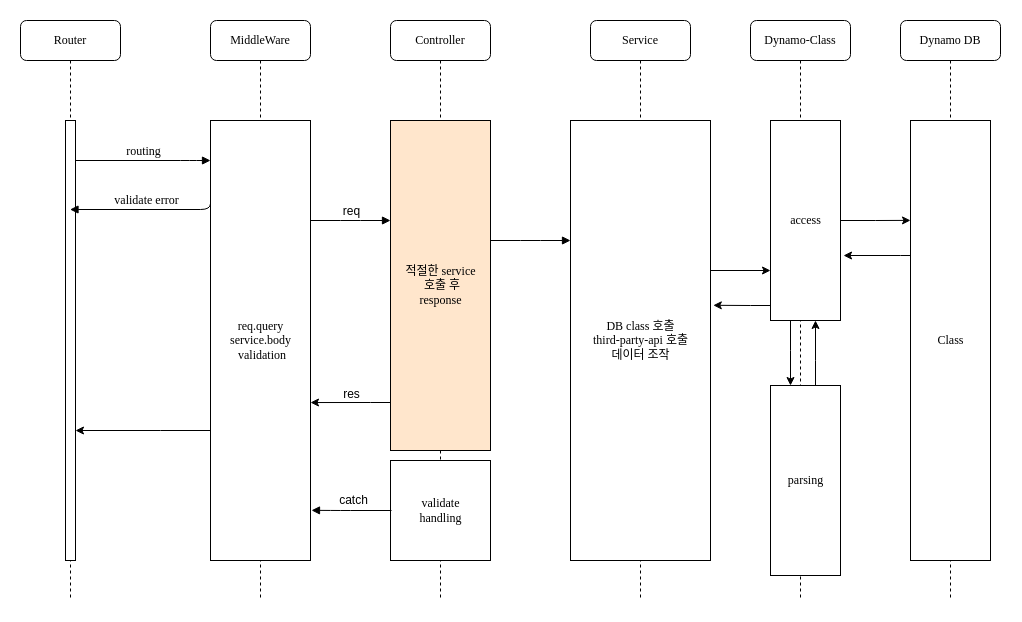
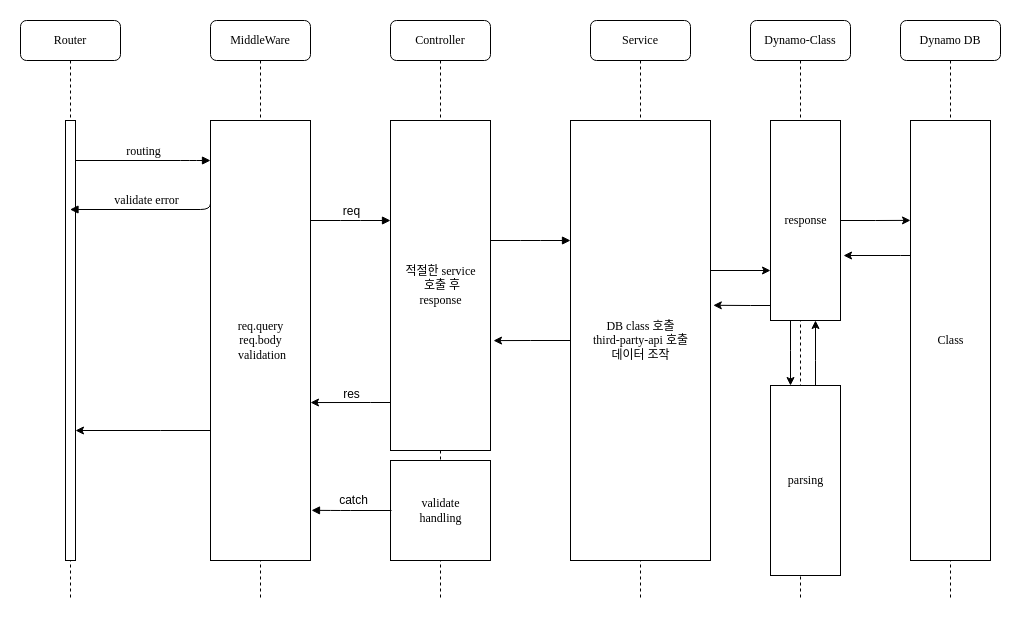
  <mxCell id="0" />
  <mxCell id="1" parent="0" />
  <mxCell id="2" value="MiddleWare" style="shape=umlLifeline;perimeter=lifelinePerimeter;whiteSpace=wrap;html=1;container=1;collapsible=0;recursiveResize=0;outlineConnect=0;rounded=1;shadow=0;comic=0;labelBackgroundColor=none;strokeWidth=1;fontFamily=Verdana;fontSize=12;align=center;" parent="1" vertex="1"><mxGeometry x="210" y="20" width="100" height="580" as="geometry" /></mxCell>
- <mxCell id="3" value="req.query&lt;br&gt;service.body&lt;br&gt;&amp;nbsp;validation" style="html=1;points=[];perimeter=orthogonalPerimeter;rounded=0;shadow=0;comic=0;labelBackgroundColor=none;strokeWidth=1;fontFamily=Verdana;fontSize=12;align=center;" parent="2" vertex="1"><mxGeometry y="100" width="100" height="440" as="geometry" /></mxCell>
+ <mxCell id="3" value="req.query&lt;br&gt;req.body&lt;br&gt;&amp;nbsp;validation" style="html=1;points=[];perimeter=orthogonalPerimeter;rounded=0;shadow=0;comic=0;labelBackgroundColor=none;strokeWidth=1;fontFamily=Verdana;fontSize=12;align=center;" parent="2" vertex="1"><mxGeometry y="100" width="100" height="440" as="geometry" /></mxCell>
  <mxCell id="4" value="Controller" style="shape=umlLifeline;perimeter=lifelinePerimeter;whiteSpace=wrap;html=1;container=1;collapsible=0;recursiveResize=0;outlineConnect=0;rounded=1;shadow=0;comic=0;labelBackgroundColor=none;strokeWidth=1;fontFamily=Verdana;fontSize=12;align=center;" parent="1" vertex="1"><mxGeometry x="390" y="20" width="100" height="580" as="geometry" /></mxCell>
- <mxCell id="5" value="적절한 service&lt;br&gt;&amp;nbsp;호출 후 &lt;br&gt;response" style="html=1;points=[];perimeter=orthogonalPerimeter;rounded=0;shadow=0;comic=0;labelBackgroundColor=none;strokeWidth=1;fontFamily=Verdana;fontSize=12;align=center;fillColor=#ffe6cc;" parent="4" vertex="1"><mxGeometry y="100" width="100" height="330" as="geometry" /></mxCell>
+ <mxCell id="5" value="적절한 service&lt;br&gt;&amp;nbsp;호출 후 &lt;br&gt;response" style="html=1;points=[];perimeter=orthogonalPerimeter;rounded=0;shadow=0;comic=0;labelBackgroundColor=none;strokeWidth=1;fontFamily=Verdana;fontSize=12;align=center;" parent="4" vertex="1"><mxGeometry y="100" width="100" height="330" as="geometry" /></mxCell>
  <mxCell id="6" value="Service" style="shape=umlLifeline;perimeter=lifelinePerimeter;whiteSpace=wrap;html=1;container=1;collapsible=0;recursiveResize=0;outlineConnect=0;rounded=1;shadow=0;comic=0;labelBackgroundColor=none;strokeWidth=1;fontFamily=Verdana;fontSize=12;align=center;" parent="1" vertex="1"><mxGeometry x="590" y="20" width="100" height="580" as="geometry" /></mxCell>
  <mxCell id="7" value="Dynamo-Class" style="shape=umlLifeline;perimeter=lifelinePerimeter;whiteSpace=wrap;html=1;container=1;collapsible=0;recursiveResize=0;outlineConnect=0;rounded=1;shadow=0;comic=0;labelBackgroundColor=none;strokeWidth=1;fontFamily=Verdana;fontSize=12;align=center;" parent="1" vertex="1"><mxGeometry x="750" y="20" width="100" height="580" as="geometry" /></mxCell>
  <mxCell id="8" value="Dynamo DB" style="shape=umlLifeline;perimeter=lifelinePerimeter;whiteSpace=wrap;html=1;container=1;collapsible=0;recursiveResize=0;outlineConnect=0;rounded=1;shadow=0;comic=0;labelBackgroundColor=none;strokeWidth=1;fontFamily=Verdana;fontSize=12;align=center;" parent="1" vertex="1"><mxGeometry x="900" y="20" width="100" height="580" as="geometry" /></mxCell>
  <mxCell id="9" value="Router" style="shape=umlLifeline;perimeter=lifelinePerimeter;whiteSpace=wrap;html=1;container=1;collapsible=0;recursiveResize=0;outlineConnect=0;rounded=1;shadow=0;comic=0;labelBackgroundColor=none;strokeWidth=1;fontFamily=Verdana;fontSize=12;align=center;" parent="1" vertex="1"><mxGeometry x="20" y="20" width="100" height="580" as="geometry" /></mxCell>
  <mxCell id="10" value="" style="html=1;points=[];perimeter=orthogonalPerimeter;rounded=0;shadow=0;comic=0;labelBackgroundColor=none;strokeWidth=1;fontFamily=Verdana;fontSize=12;align=center;" parent="9" vertex="1"><mxGeometry x="45" y="100" width="10" height="440" as="geometry" /></mxCell>
  <mxCell id="11" style="edgeStyle=orthogonalEdgeStyle;rounded=0;orthogonalLoop=1;jettySize=auto;html=1;entryX=0;entryY=0.75;entryDx=0;entryDy=0;entryPerimeter=0;" parent="1" source="13" target="17" edge="1"><mxGeometry relative="1" as="geometry"><Array as="points"><mxPoint x="710" y="270" /><mxPoint x="710" y="270" /></Array></mxGeometry></mxCell>
+ <mxCell id="12" style="edgeStyle=orthogonalEdgeStyle;rounded=0;orthogonalLoop=1;jettySize=auto;html=1;entryX=1.03;entryY=0.667;entryDx=0;entryDy=0;entryPerimeter=0;" edge="1" parent="1" source="13" target="5"><mxGeometry relative="1" as="geometry" /></mxCell>
  <mxCell id="13" value="DB class 호출&lt;br&gt;third-party-api 호출&lt;br&gt;데이터 조작" style="html=1;points=[];perimeter=orthogonalPerimeter;rounded=0;shadow=0;comic=0;labelBackgroundColor=none;strokeWidth=1;fontFamily=Verdana;fontSize=12;align=center;" parent="1" vertex="1"><mxGeometry x="570" y="120" width="140" height="440" as="geometry" /></mxCell>
  <mxCell id="14" style="edgeStyle=orthogonalEdgeStyle;rounded=0;orthogonalLoop=1;jettySize=auto;html=1;entryX=0;entryY=0.227;entryDx=0;entryDy=0;entryPerimeter=0;" parent="1" source="17" target="20" edge="1"><mxGeometry relative="1" as="geometry" /></mxCell>
  <mxCell id="15" style="edgeStyle=orthogonalEdgeStyle;rounded=0;orthogonalLoop=1;jettySize=auto;html=1;" parent="1" source="17" target="29" edge="1"><mxGeometry relative="1" as="geometry"><Array as="points"><mxPoint x="790" y="350" /><mxPoint x="790" y="350" /></Array></mxGeometry></mxCell>
  <mxCell id="16" style="edgeStyle=orthogonalEdgeStyle;rounded=0;orthogonalLoop=1;jettySize=auto;html=1;entryX=1.02;entryY=0.42;entryDx=0;entryDy=0;entryPerimeter=0;" edge="1" parent="1" source="17" target="13"><mxGeometry relative="1" as="geometry"><Array as="points"><mxPoint x="750" y="305" /><mxPoint x="750" y="305" /></Array></mxGeometry></mxCell>
- <mxCell id="17" value="access" style="html=1;points=[];perimeter=orthogonalPerimeter;rounded=0;shadow=0;comic=0;labelBackgroundColor=none;strokeWidth=1;fontFamily=Verdana;fontSize=12;align=center;" parent="1" vertex="1"><mxGeometry x="770" y="120" width="70" height="200" as="geometry" /></mxCell>
+ <mxCell id="17" value="response" style="html=1;points=[];perimeter=orthogonalPerimeter;rounded=0;shadow=0;comic=0;labelBackgroundColor=none;strokeWidth=1;fontFamily=Verdana;fontSize=12;align=center;" parent="1" vertex="1"><mxGeometry x="770" y="120" width="70" height="200" as="geometry" /></mxCell>
  <mxCell id="18" value="validate&lt;br&gt;handling" style="html=1;points=[];perimeter=orthogonalPerimeter;rounded=0;shadow=0;comic=0;labelBackgroundColor=none;strokeWidth=1;fontFamily=Verdana;fontSize=12;align=center;" parent="1" vertex="1"><mxGeometry x="390" y="460" width="100" height="100" as="geometry" /></mxCell>
  <mxCell id="19" style="edgeStyle=orthogonalEdgeStyle;rounded=0;orthogonalLoop=1;jettySize=auto;html=1;entryX=1.043;entryY=0.675;entryDx=0;entryDy=0;entryPerimeter=0;" parent="1" source="20" target="17" edge="1"><mxGeometry relative="1" as="geometry"><Array as="points"><mxPoint x="900" y="255" /><mxPoint x="900" y="255" /></Array></mxGeometry></mxCell>
  <mxCell id="20" value="Class" style="html=1;points=[];perimeter=orthogonalPerimeter;rounded=0;shadow=0;comic=0;labelBackgroundColor=none;strokeWidth=1;fontFamily=Verdana;fontSize=12;align=center;" parent="1" vertex="1"><mxGeometry x="910" y="120" width="80" height="440" as="geometry" /></mxCell>
  <mxCell id="21" value="routing" style="html=1;verticalAlign=bottom;endArrow=block;labelBackgroundColor=none;fontFamily=Verdana;fontSize=12;edgeStyle=elbowEdgeStyle;elbow=vertical;" parent="1" source="10" edge="1"><mxGeometry relative="1" as="geometry"><mxPoint x="140" y="130" as="sourcePoint" /><mxPoint x="210" y="160" as="targetPoint" /><Array as="points"><mxPoint x="190" y="160" /><mxPoint x="210" y="270" /><mxPoint x="180" y="330" /></Array></mxGeometry></mxCell>
  <mxCell id="22" value="" style="html=1;verticalAlign=bottom;endArrow=block;labelBackgroundColor=none;fontFamily=Verdana;fontSize=12;edgeStyle=elbowEdgeStyle;elbow=vertical;" parent="1" source="3" target="5" edge="1"><mxGeometry relative="1" as="geometry"><mxPoint x="290" y="140" as="sourcePoint" /><mxPoint x="430" y="230" as="targetPoint" /><Array as="points"><mxPoint x="350" y="220" /><mxPoint x="390" y="230" /></Array></mxGeometry></mxCell>
  <mxCell id="23" value="&lt;font style=&quot;font-size: 12px&quot;&gt;req&lt;/font&gt;" style="edgeLabel;html=1;align=center;verticalAlign=middle;resizable=0;points=[];" parent="22" vertex="1" connectable="0"><mxGeometry x="0.25" y="2" relative="1" as="geometry"><mxPoint x="-10" y="-8" as="offset" /></mxGeometry></mxCell>
  <mxCell id="24" value="validate error" style="html=1;verticalAlign=bottom;endArrow=block;labelBackgroundColor=none;fontFamily=Verdana;fontSize=12;edgeStyle=elbowEdgeStyle;elbow=vertical;exitX=0;exitY=0.175;exitDx=0;exitDy=0;exitPerimeter=0;" parent="1" source="3" target="9" edge="1"><mxGeometry relative="1" as="geometry"><mxPoint x="150" y="209" as="sourcePoint" /><mxPoint x="285" y="209" as="targetPoint" /><Array as="points"><mxPoint x="265" y="209" /><mxPoint x="285" y="319" /><mxPoint x="255" y="379" /></Array></mxGeometry></mxCell>
  <mxCell id="25" value="" style="html=1;verticalAlign=bottom;endArrow=block;labelBackgroundColor=none;fontFamily=Verdana;fontSize=12;edgeStyle=elbowEdgeStyle;elbow=horizontal;entryX=1.01;entryY=0.886;entryDx=0;entryDy=0;entryPerimeter=0;exitX=0.01;exitY=0.5;exitDx=0;exitDy=0;exitPerimeter=0;" parent="1" source="18" target="3" edge="1"><mxGeometry relative="1" as="geometry"><mxPoint x="370" y="530" as="sourcePoint" /><mxPoint x="400" y="230" as="targetPoint" /><Array as="points"><mxPoint x="340" y="531" /><mxPoint x="400" y="240" /></Array></mxGeometry></mxCell>
  <mxCell id="26" value="&lt;font style=&quot;font-size: 12px&quot;&gt;catch&lt;/font&gt;" style="edgeLabel;html=1;align=center;verticalAlign=middle;resizable=0;points=[];" parent="25" vertex="1" connectable="0"><mxGeometry x="0.25" y="2" relative="1" as="geometry"><mxPoint x="11" y="-13" as="offset" /></mxGeometry></mxCell>
  <mxCell id="27" value="" style="html=1;verticalAlign=bottom;endArrow=block;labelBackgroundColor=none;fontFamily=Verdana;fontSize=12;edgeStyle=elbowEdgeStyle;elbow=vertical;" parent="1" edge="1"><mxGeometry relative="1" as="geometry"><mxPoint x="490" y="240" as="sourcePoint" /><mxPoint x="570" y="240" as="targetPoint" /><Array as="points"><mxPoint x="530" y="240" /><mxPoint x="570" y="250" /></Array></mxGeometry></mxCell>
  <mxCell id="28" style="edgeStyle=orthogonalEdgeStyle;rounded=0;orthogonalLoop=1;jettySize=auto;html=1;entryX=0.643;entryY=1;entryDx=0;entryDy=0;entryPerimeter=0;" parent="1" source="29" target="17" edge="1"><mxGeometry relative="1" as="geometry"><Array as="points"><mxPoint x="815" y="360" /><mxPoint x="815" y="360" /></Array></mxGeometry></mxCell>
  <mxCell id="29" value="parsing" style="html=1;points=[];perimeter=orthogonalPerimeter;rounded=0;shadow=0;comic=0;labelBackgroundColor=none;strokeWidth=1;fontFamily=Verdana;fontSize=12;align=center;" parent="1" vertex="1"><mxGeometry x="770" y="385" width="70" height="190" as="geometry" /></mxCell>
  <mxCell id="30" style="edgeStyle=orthogonalEdgeStyle;rounded=0;orthogonalLoop=1;jettySize=auto;html=1;entryX=1;entryY=0.641;entryDx=0;entryDy=0;entryPerimeter=0;" edge="1" parent="1" source="5" target="3"><mxGeometry relative="1" as="geometry"><Array as="points"><mxPoint x="370" y="402" /><mxPoint x="370" y="402" /></Array></mxGeometry></mxCell>
  <mxCell id="31" value="&lt;font style=&quot;font-size: 12px&quot;&gt;res&lt;/font&gt;" style="edgeLabel;html=1;align=center;verticalAlign=middle;resizable=0;points=[];" vertex="1" connectable="0" parent="30"><mxGeometry relative="1" as="geometry"><mxPoint y="-9" as="offset" /></mxGeometry></mxCell>
  <mxCell id="32" style="edgeStyle=orthogonalEdgeStyle;rounded=0;orthogonalLoop=1;jettySize=auto;html=1;" edge="1" parent="1" source="3" target="10"><mxGeometry relative="1" as="geometry"><Array as="points"><mxPoint x="160" y="430" /><mxPoint x="160" y="430" /></Array></mxGeometry></mxCell>
